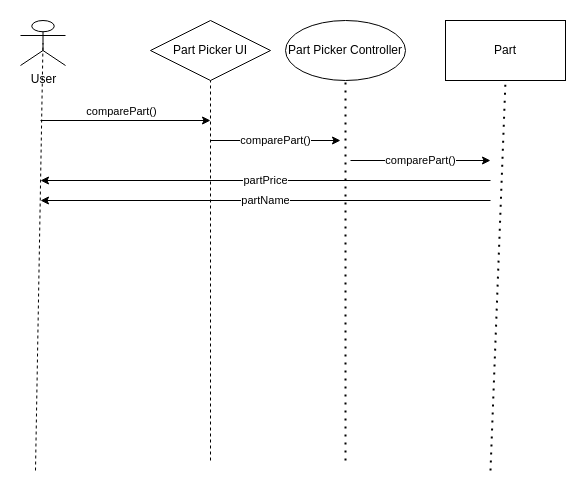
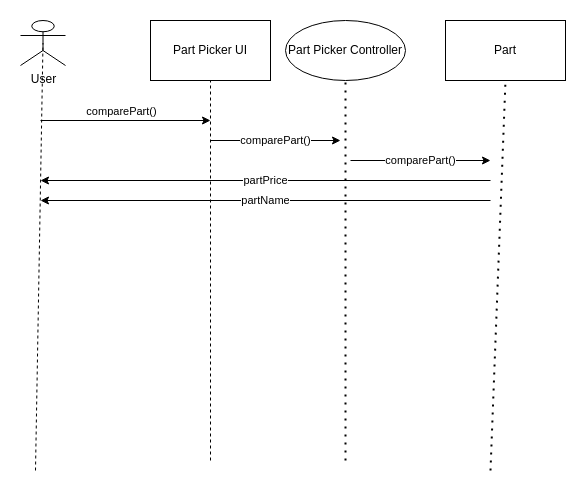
  <mxCell id="0" />
  <mxCell id="1" parent="0" />
- <mxCell id="2" value="Part Picker UI" style="rhombus;whiteSpace=wrap;html=1;" parent="1" vertex="1"><mxGeometry x="150" y="20" width="120" height="60" as="geometry" /></mxCell>
+ <mxCell id="2" value="Part Picker UI" style="rounded=0;whiteSpace=wrap;html=1;" parent="1" vertex="1"><mxGeometry x="150" y="20" width="120" height="60" as="geometry" /></mxCell>
  <mxCell id="3" value="User" style="shape=umlActor;verticalLabelPosition=bottom;verticalAlign=top;html=1;outlineConnect=0;" parent="1" vertex="1"><mxGeometry x="20" y="20" width="45" height="45" as="geometry" /></mxCell>
  <mxCell id="4" value="" style="endArrow=none;dashed=1;html=1;rounded=0;entryX=0.5;entryY=0.5;entryDx=0;entryDy=0;entryPerimeter=0;" parent="1" target="3" edge="1"><mxGeometry width="50" height="50" relative="1" as="geometry"><mxPoint x="35" y="470" as="sourcePoint" /><mxPoint x="100" y="200" as="targetPoint" /></mxGeometry></mxCell>
  <mxCell id="5" value="" style="endArrow=none;dashed=1;html=1;rounded=0;entryX=0.5;entryY=1;entryDx=0;entryDy=0;" parent="1" target="2" edge="1"><mxGeometry width="50" height="50" relative="1" as="geometry"><mxPoint x="210" y="460" as="sourcePoint" /><mxPoint x="230" y="190" as="targetPoint" /></mxGeometry></mxCell>
  <mxCell id="6" value="" style="endArrow=classic;html=1;rounded=0;" parent="1" edge="1"><mxGeometry width="50" height="50" relative="1" as="geometry"><mxPoint x="40" y="120" as="sourcePoint" /><mxPoint x="210" y="120" as="targetPoint" /></mxGeometry></mxCell>
  <mxCell id="7" value="comparePart()" style="edgeLabel;html=1;align=center;verticalAlign=middle;resizable=0;points=[];" parent="6" vertex="1" connectable="0"><mxGeometry x="0.325" relative="1" as="geometry"><mxPoint x="-33" y="-10" as="offset" /></mxGeometry></mxCell>
  <mxCell id="8" value="Part Picker Controller" style="ellipse;whiteSpace=wrap;html=1;" vertex="1" parent="1"><mxGeometry x="285" y="20" width="120" height="60" as="geometry" /></mxCell>
  <mxCell id="9" value="Part" style="rounded=0;whiteSpace=wrap;html=1;" vertex="1" parent="1"><mxGeometry x="445" y="20" width="120" height="60" as="geometry" /></mxCell>
  <mxCell id="10" value="" style="endArrow=none;dashed=1;html=1;dashPattern=1 3;strokeWidth=2;rounded=0;entryX=0.5;entryY=1;entryDx=0;entryDy=0;" edge="1" parent="1" target="8"><mxGeometry width="50" height="50" relative="1" as="geometry"><mxPoint x="345" y="460" as="sourcePoint" /><mxPoint x="300" y="170" as="targetPoint" /></mxGeometry></mxCell>
  <mxCell id="11" value="" style="endArrow=none;dashed=1;html=1;dashPattern=1 3;strokeWidth=2;rounded=0;entryX=0.5;entryY=1;entryDx=0;entryDy=0;" edge="1" parent="1" target="9"><mxGeometry width="50" height="50" relative="1" as="geometry"><mxPoint x="490" y="470" as="sourcePoint" /><mxPoint x="520" y="130" as="targetPoint" /></mxGeometry></mxCell>
  <mxCell id="12" value="comparePart()" style="endArrow=classic;html=1;rounded=0;" edge="1" parent="1"><mxGeometry width="50" height="50" relative="1" as="geometry"><mxPoint x="210" y="140" as="sourcePoint" /><mxPoint x="340" y="140" as="targetPoint" /></mxGeometry></mxCell>
  <mxCell id="13" value="comparePart()" style="endArrow=classic;html=1;rounded=0;" edge="1" parent="1"><mxGeometry width="50" height="50" relative="1" as="geometry"><mxPoint x="350" y="160" as="sourcePoint" /><mxPoint x="490" y="160" as="targetPoint" /></mxGeometry></mxCell>
  <mxCell id="14" value="partPrice" style="endArrow=classic;html=1;rounded=0;" edge="1" parent="1"><mxGeometry width="50" height="50" relative="1" as="geometry"><mxPoint x="490" y="180" as="sourcePoint" /><mxPoint x="40" y="180" as="targetPoint" /></mxGeometry></mxCell>
  <mxCell id="15" value="partName" style="endArrow=classic;html=1;rounded=0;" edge="1" parent="1"><mxGeometry width="50" height="50" relative="1" as="geometry"><mxPoint x="490" y="200" as="sourcePoint" /><mxPoint x="40" y="200" as="targetPoint" /></mxGeometry></mxCell>
